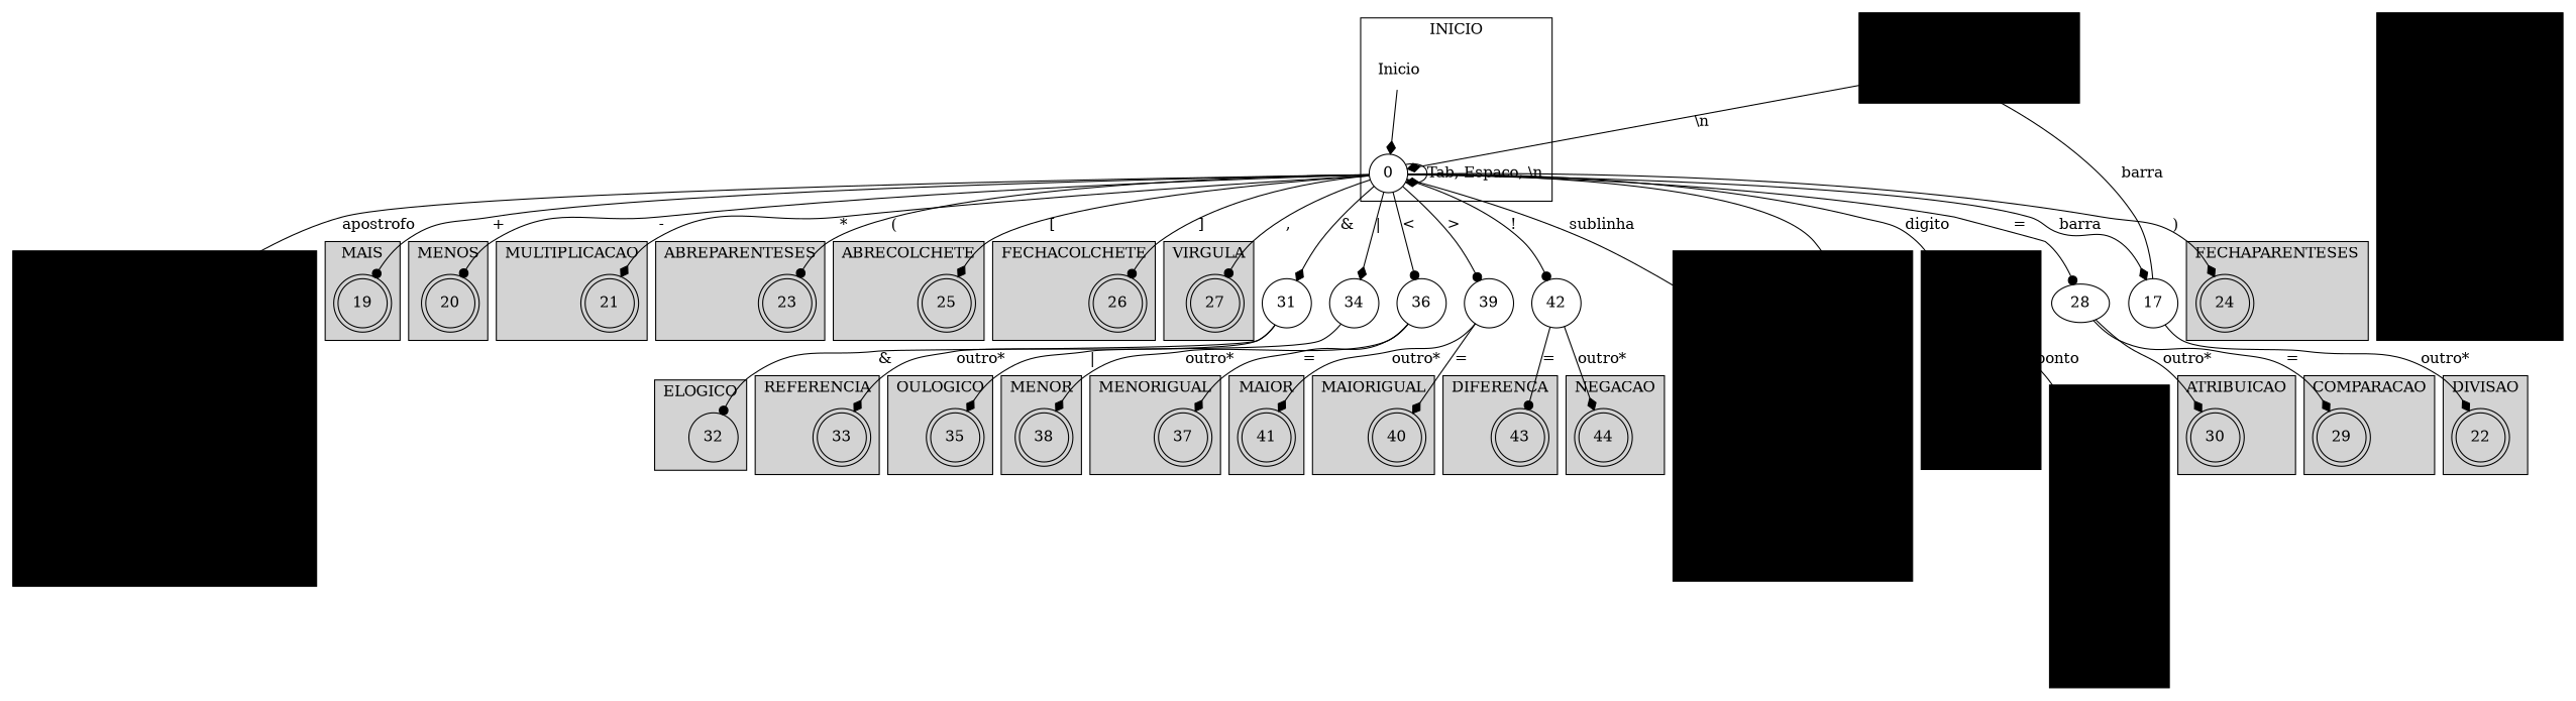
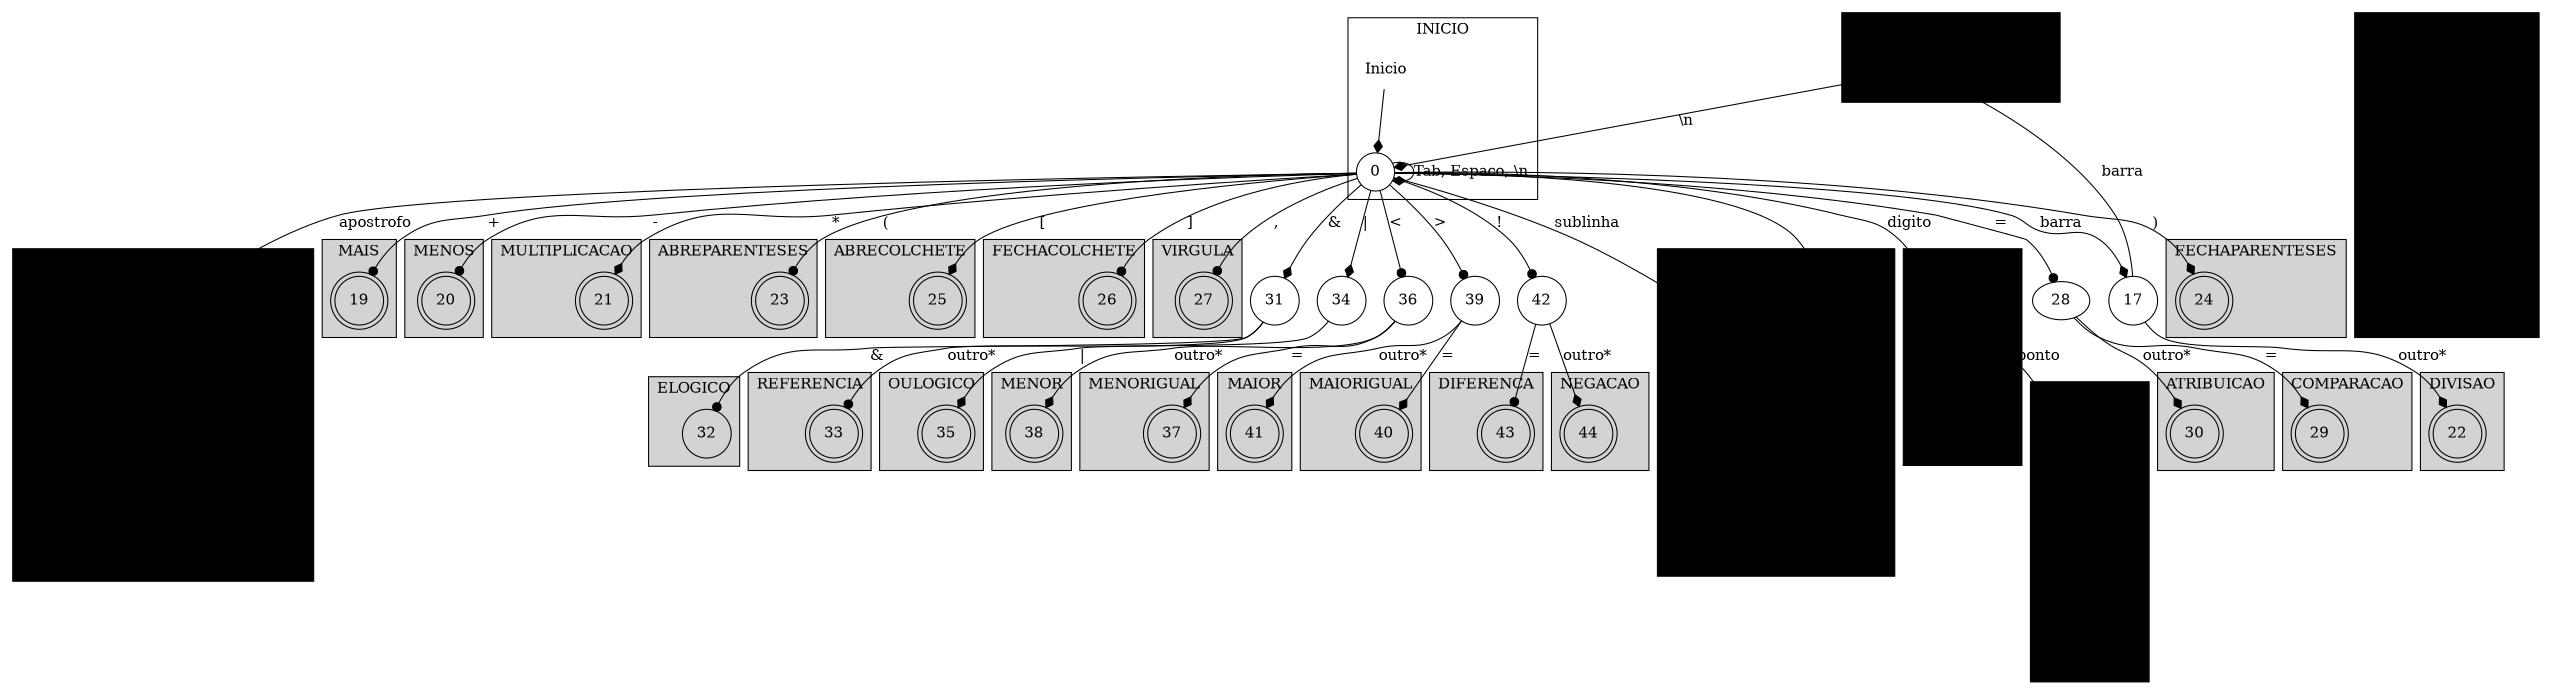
  digraph {
    node [shape=doublecircle]
    edge [arrowhead=diamond]
    Inicio [shape=none]
    0 [shape=circle]
    1 [shape=circle]
    2 [shape=circle]
    3
    4 [shape=circle]
    5
    6 [shape=circle]
    7 [shape=circle]
    8
    24
    9 [shape=circle]
    10 [shape=circle]
    12 [shape=circle]
    13 [shape=circle]
    11
    14 [shape=circle]
    15
    16 [shape=circle]
    18 [shape=circle]
    19
    20
    21
    22
    23
    25
    26
    27
    29
    43
    30
    32 [shape=circle]
    33
    35
    37
    38
    40
    41
    44
    17 [shape=circle]
    28 [shape=""]
    31 [shape=circle]
    34 [shape=circle]
    36 [shape=circle]
    39 [shape=circle]
    42 [shape=circle]
    subgraph cluster_1 {
      label=INICIO
      Inicio
      0
    }
    subgraph cluster_2 {
      color="#d85"
      label=ID
      style=filled
      1
      2
      3
    }
    subgraph cluster_3 {
      color="#faf"
      label=INTCON
      style=filled
      4
      5
    }
    subgraph cluster_4 {
      color="#88d"
      label=REALCON
      style=filled
      6
      7
      8
    }
    subgraph cluster_5 {
      label=FECHAPARENTESES
      style=filled
      24
    }
    subgraph cluster_6 {
      color="#8d8"
      label=CHARCON
      style=filled
      9
      10
      12
      13
      11
    }
    subgraph cluster_7 {
      color="#d88"
      label=STRINGCON
      style=filled
      14
      15
      16
    }
    subgraph cluster_8 {
      color="#dd8"
      label="COMENTARIO (IGNORAR)"
      style=filled
      18
    }
    subgraph cluster_9 {
      label=MAIS
      style=filled
      19
    }
    subgraph cluster_10 {
      label=MENOS
      style=filled
      20
    }
    subgraph cluster_11 {
      label=MULTIPLICACAO
      style=filled
      21
    }
    subgraph cluster_12 {
      label=DIVISAO
      style=filled
      22
    }
    subgraph cluster_13 {
      label=ABREPARENTESES
      style=filled
      23
    }
    subgraph cluster_14 {
      label=ABRECOLCHETE
      style=filled
      25
    }
    subgraph cluster_15 {
      label=FECHACOLCHETE
      style=filled
      26
    }
    subgraph cluster_16 {
      label=VIRGULA
      style=filled
      27
    }
    subgraph cluster_17 {
      label=COMPARACAO
      style=filled
      29
    }
    subgraph cluster_18 {
      label=DIFERENCA
      style=filled
      43
    }
    subgraph cluster_19 {
      label=ATRIBUICAO
      style=filled
      30
    }
    subgraph cluster_20 {
      label=ELOGICO
      style=filled
      32
    }
    subgraph cluster_21 {
      label=REFERENCIA
      style=filled
      33
    }
    subgraph cluster_22 {
      label=OULOGICO
      style=filled
      35
    }
    subgraph cluster_23 {
      label=MENORIGUAL
      style=filled
      37
    }
    subgraph cluster_24 {
      label=MENOR
      style=filled
      38
    }
    subgraph cluster_25 {
      label=MAIORIGUAL
      style=filled
      40
    }
    subgraph cluster_26 {
      label=MAIOR
      style=filled
      41
    }
    subgraph cluster_27 {
      label=NEGACAO
      style=filled
      44
    }
    Inicio -> 0
    0 -> 0 [label="Tab, Espaco, \\n"]
    0 -> 1 [arrowhead=dot label=sublinha]
    0 -> 2 [label=letra]
    0 -> 4 [arrowhead=dot label=digito]
    0 -> 24 [label=")"]
    0 -> 9 [arrowhead=dot label=apostrofo]
    0 -> 19 [arrowhead=dot label="+"]
    0 -> 20 [arrowhead=dot label="-"]
    0 -> 21 [label="*"]
    0 -> 23 [arrowhead=dot label="("]
    0 -> 25 [label="["]
    0 -> 26 [arrowhead=dot label="]"]
    0 -> 27 [arrowhead=dot label=","]
    0 -> 17 [label=barra]
    0 -> 28 [arrowhead=dot label="="]
    0 -> 31 [label="&"]
    0 -> 34 [label="|"]
    0 -> 36 [arrowhead=dot label="<"]
    0 -> 39 [arrowhead=dot label=">"]
    0 -> 42 [arrowhead=dot label="!"]
    1 -> 1 [arrowhead=dot label=sublinha]
    1 -> 2 [label=letra]
    2 -> 2 [label="letra, digito, sublinha"]
    2 -> 3 [arrowhead=dot label="outro*"]
    4 -> 4 [arrowhead=dot label=digito]
    4 -> 5 [label="outro*"]
    4 -> 6 [arrowhead=dot label=ponto]
    6 -> 7 [arrowhead=dot label=digito]
    7 -> 7 [label=digito]
    7 -> 8 [arrowhead=dot label="outro*"]
    9 -> 10 [arrowhead=dot label=ch]
    9 -> 12 [label="\\n"]
    9 -> 13 [arrowhead=dot label="\\0"]
    10 -> 11 [arrowhead=dot label=apostrofo]
    12 -> 11 [arrowhead=dot label=apostrofo]
    13 -> 11 [arrowhead=dot label=apostrofo]
    14 -> 15 [arrowhead=dot label=aspas]
    14 -> 16 [arrowhead=dot label=ch]
    16 -> 15 [label=aspas]
    16 -> 16 [label=ch]
    18 -> 0 [label="\\n"]
    18 -> 18 [label="outro*"]
    17 -> 18 [label=barra]
    17 -> 22 [label="outro*"]
    28 -> 29 [label="="]
    28 -> 30 [label="outro*"]
    31 -> 32 [arrowhead=dot label="&"]
-   31 -> 33 [label="outro*"]
+   31 -> 33 [arrowhead=dot label="outro*"]
    34 -> 35 [label="|"]
    36 -> 37 [label="="]
    36 -> 38 [label="outro*"]
    39 -> 40 [label="="]
    39 -> 41 [label="outro*"]
    42 -> 43 [arrowhead=dot label="="]
    42 -> 44 [label="outro*"]
  }
